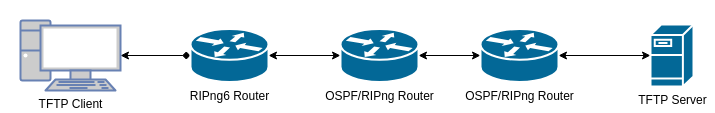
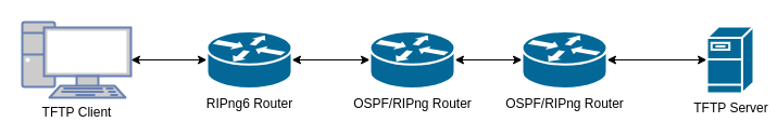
  <mxCell id="0" />
  <mxCell id="1" parent="0" />
- <mxCell id="2" style="edgeStyle=orthogonalEdgeStyle;rounded=0;orthogonalLoop=1;jettySize=auto;html=1;exitX=1;exitY=0.5;exitDx=0;exitDy=0;exitPerimeter=0;entryX=0;entryY=0.5;entryDx=0;entryDy=0;entryPerimeter=0;startArrow=classic;startFill=1;endArrow=diamond;" edge="1" parent="1" source="3" target="5"><mxGeometry relative="1" as="geometry" /></mxCell>
+ <mxCell id="2" style="edgeStyle=orthogonalEdgeStyle;rounded=0;orthogonalLoop=1;jettySize=auto;html=1;exitX=1;exitY=0.5;exitDx=0;exitDy=0;exitPerimeter=0;entryX=0;entryY=0.5;entryDx=0;entryDy=0;entryPerimeter=0;startArrow=classic;startFill=1;" edge="1" parent="1" source="3" target="5"><mxGeometry relative="1" as="geometry" /></mxCell>
  <mxCell id="3" value="TFTP Client" style="fontColor=#000000;verticalAlign=top;verticalLabelPosition=bottom;labelPosition=center;align=center;html=1;outlineConnect=0;fillColor=#CCCCCC;strokeColor=#6881B3;gradientColor=none;gradientDirection=north;strokeWidth=2;shape=mxgraph.networks.pc;" vertex="1" parent="1"><mxGeometry x="20" y="20" width="100" height="70" as="geometry" /></mxCell>
  <mxCell id="4" style="edgeStyle=orthogonalEdgeStyle;rounded=0;orthogonalLoop=1;jettySize=auto;html=1;exitX=1;exitY=0.5;exitDx=0;exitDy=0;exitPerimeter=0;entryX=0;entryY=0.5;entryDx=0;entryDy=0;entryPerimeter=0;startArrow=classic;startFill=1;" edge="1" parent="1" source="5" target="7"><mxGeometry relative="1" as="geometry" /></mxCell>
  <mxCell id="5" value="RIPng6 Router" style="shape=mxgraph.cisco.routers.router;sketch=0;html=1;pointerEvents=1;dashed=0;fillColor=#036897;strokeColor=#ffffff;strokeWidth=2;verticalLabelPosition=bottom;verticalAlign=top;align=center;outlineConnect=0;" vertex="1" parent="1"><mxGeometry x="190" y="28.5" width="78" height="53" as="geometry" /></mxCell>
  <mxCell id="6" style="edgeStyle=orthogonalEdgeStyle;rounded=0;orthogonalLoop=1;jettySize=auto;html=1;exitX=1;exitY=0.5;exitDx=0;exitDy=0;exitPerimeter=0;entryX=0;entryY=0.5;entryDx=0;entryDy=0;entryPerimeter=0;startArrow=classic;startFill=1;" edge="1" parent="1" source="7" target="9"><mxGeometry relative="1" as="geometry" /></mxCell>
  <mxCell id="7" value="OSPF/RIPng Router" style="shape=mxgraph.cisco.routers.router;sketch=0;html=1;pointerEvents=1;dashed=0;fillColor=#036897;strokeColor=#ffffff;strokeWidth=2;verticalLabelPosition=bottom;verticalAlign=top;align=center;outlineConnect=0;" vertex="1" parent="1"><mxGeometry x="340" y="28.5" width="78" height="53" as="geometry" /></mxCell>
  <mxCell id="8" style="edgeStyle=orthogonalEdgeStyle;rounded=0;orthogonalLoop=1;jettySize=auto;html=1;exitX=1;exitY=0.5;exitDx=0;exitDy=0;exitPerimeter=0;entryX=0;entryY=0.5;entryDx=0;entryDy=0;entryPerimeter=0;startArrow=classic;startFill=1;" edge="1" parent="1" source="9" target="10"><mxGeometry relative="1" as="geometry" /></mxCell>
  <mxCell id="9" value="OSPF/RIPng Router" style="shape=mxgraph.cisco.routers.router;sketch=0;html=1;pointerEvents=1;dashed=0;fillColor=#036897;strokeColor=#ffffff;strokeWidth=2;verticalLabelPosition=bottom;verticalAlign=top;align=center;outlineConnect=0;" vertex="1" parent="1"><mxGeometry x="480" y="28.5" width="78" height="53" as="geometry" /></mxCell>
  <mxCell id="10" value="TFTP Server" style="shape=mxgraph.cisco.servers.fileserver;sketch=0;html=1;pointerEvents=1;dashed=0;fillColor=#036897;strokeColor=#ffffff;strokeWidth=2;verticalLabelPosition=bottom;verticalAlign=top;align=center;outlineConnect=0;" vertex="1" parent="1"><mxGeometry x="650" y="24" width="43" height="62" as="geometry" /></mxCell>
